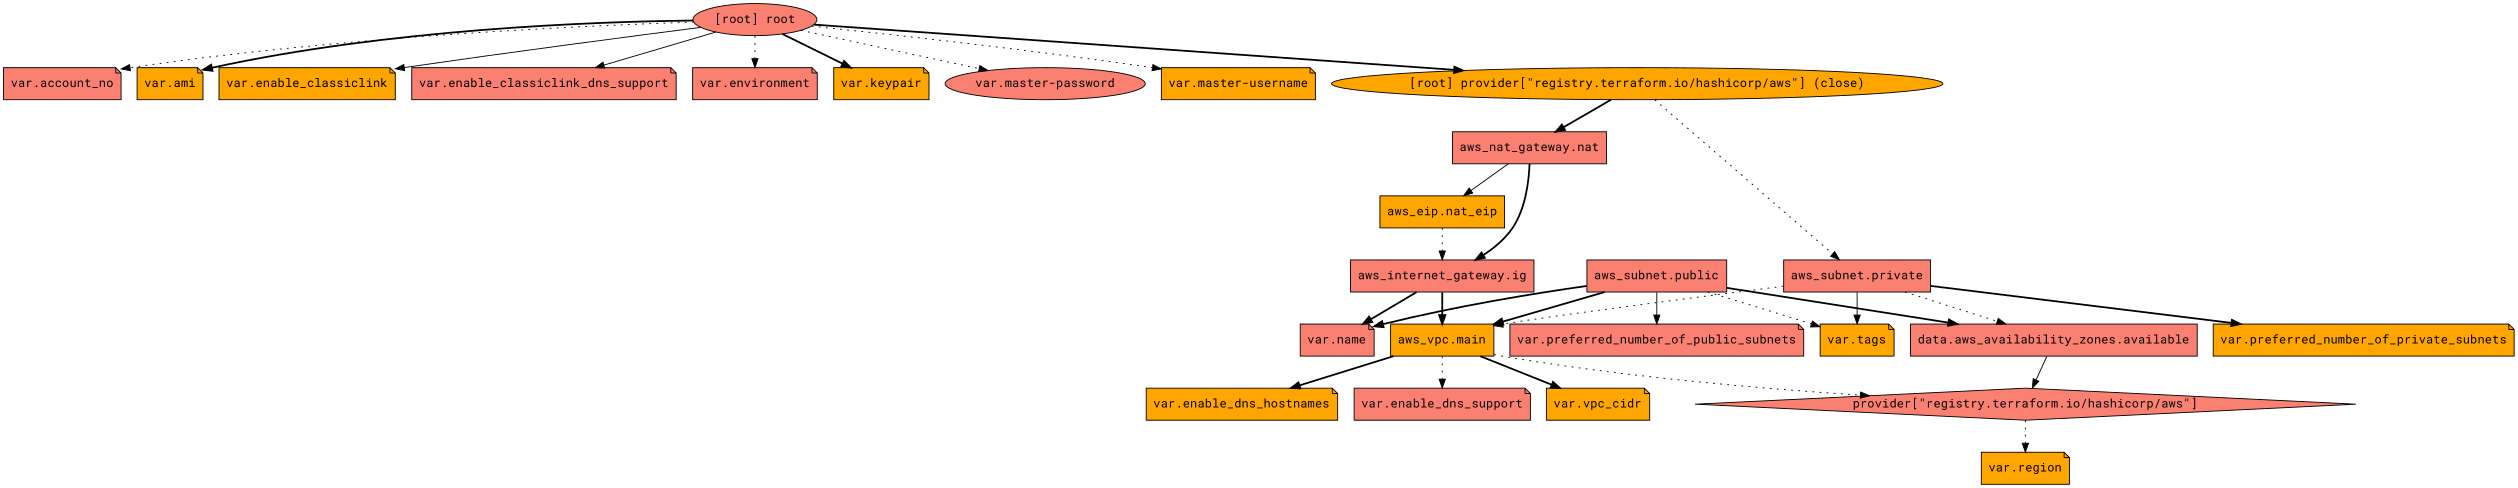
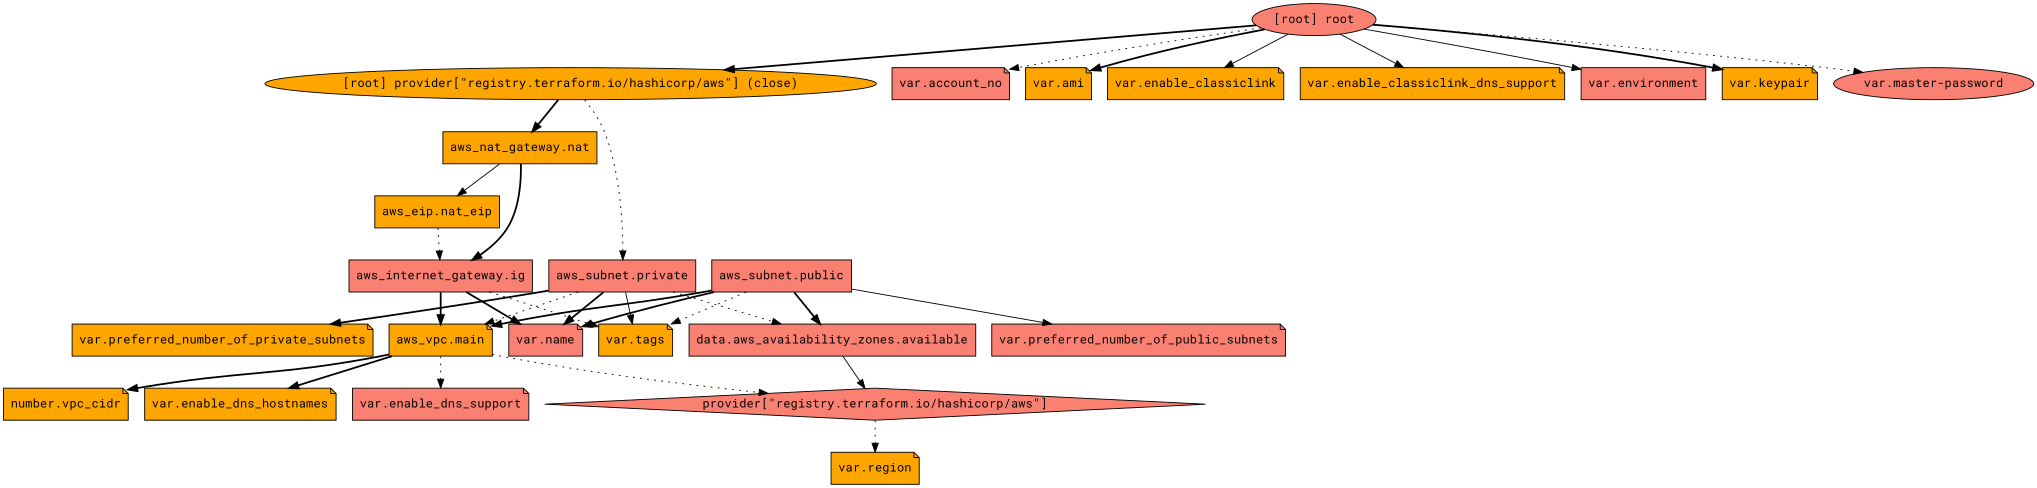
  digraph {
    compound=true
    fontname="Roboto Mono"
    newrank=true
    node [fillcolor=orange fontname="Roboto Mono" shape=note style=filled]
    edge [fontname="Roboto Mono" style=bold]
    n1 [label="aws_eip.nat_eip" shape=box]
    n2 [fillcolor=salmon label="aws_internet_gateway.ig" shape=box]
-   n3 [label="aws_vpc.main" shape=box]
+   n3 [label="aws_vpc.main"]
    n4 [fillcolor=salmon label="var.name"]
    n5 [label="var.tags"]
-   n6 [fillcolor=salmon label="aws_nat_gateway.nat" shape=box]
+   n6 [label="aws_nat_gateway.nat" shape=box]
    n7 [fillcolor=salmon label="aws_subnet.public" shape=box]
    n8 [fillcolor=salmon label="aws_subnet.private" shape=box]
    n9 [fillcolor=salmon label="data.aws_availability_zones.available" shape=box]
    n10 [label="var.preferred_number_of_private_subnets"]
    n11 [fillcolor=salmon label="var.preferred_number_of_public_subnets"]
    n12 [fillcolor=salmon label="provider[\"registry.terraform.io/hashicorp/aws\"]" shape=diamond]
    n13 [label="var.enable_dns_hostnames"]
    n14 [fillcolor=salmon label="var.enable_dns_support"]
-   n15 [label="var.vpc_cidr"]
+   n15 [label="number.vpc_cidr"]
    n16 [label="var.region"]
    n17 [fillcolor=salmon label="var.account_no"]
    n18 [label="var.ami"]
    n19 [label="var.enable_classiclink"]
-   n20 [fillcolor=salmon label="var.enable_classiclink_dns_support"]
-   n21 [fillcolor=salmon label="var.environment"]
+   n20 [label="var.enable_classiclink_dns_support"]
+   n21 [fillcolor=salmon label="var.environment" shape=box]
    n22 [label="var.keypair"]
    n23 [fillcolor=salmon label="var.master-password" shape=ellipse]
-   n24 [label="var.master-username"]
    "[root] provider[\"registry.terraform.io/hashicorp/aws\"] (close)" [shape=""]
    "[root] root" [fillcolor=salmon shape=""]
    subgraph sub_1 {
      n1
      n2
      n3
      n4
      n5
      n6
      n7
      n8
      n9
      n10
      n11
      n12
      n13
      n14
      n15
      n16
      n17
      n18
      n19
      n20
      n21
      n22
      n23
-     n24
      "[root] provider[\"registry.terraform.io/hashicorp/aws\"] (close)"
      "[root] root"
    }
    n1 -> n2 [style=dotted]
    n2 -> n3
    n2 -> n4
+   n2 -> n5 [style=dotted]
    n3 -> n12 [style=dotted]
    n3 -> n13
    n3 -> n14 [style=dotted]
    n3 -> n15
    n6 -> n1 [style=solid]
    n6 -> n2
    n7 -> n3
    n7 -> n4
    n7 -> n5 [style=dotted]
    n7 -> n9
    n7 -> n11 [style=solid]
    n8 -> n3 [style=dotted]
+   n8 -> n4
    n8 -> n5 [style=solid]
    n8 -> n9 [style=dotted]
    n8 -> n10
    n9 -> n12 [style=solid]
    n12 -> n16 [style=dotted]
    "[root] provider[\"registry.terraform.io/hashicorp/aws\"] (close)" -> n6
    "[root] provider[\"registry.terraform.io/hashicorp/aws\"] (close)" -> n8 [style=dotted]
    "[root] root" -> n17 [style=dotted]
    "[root] root" -> n18
    "[root] root" -> n19 [style=solid]
    "[root] root" -> n20 [style=solid]
-   "[root] root" -> n21 [style=dotted]
+   "[root] root" -> n21 [style=solid]
    "[root] root" -> n22
    "[root] root" -> n23 [style=dotted]
-   "[root] root" -> n24 [style=dotted]
    "[root] root" -> "[root] provider[\"registry.terraform.io/hashicorp/aws\"] (close)"
  }
